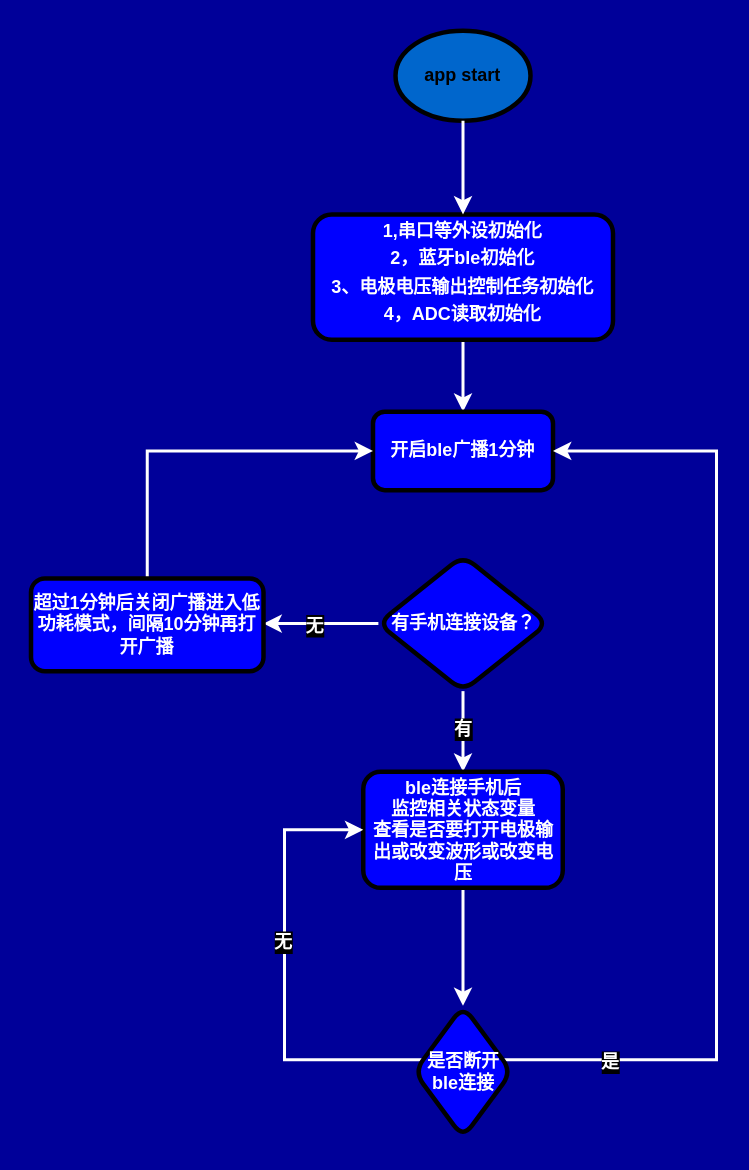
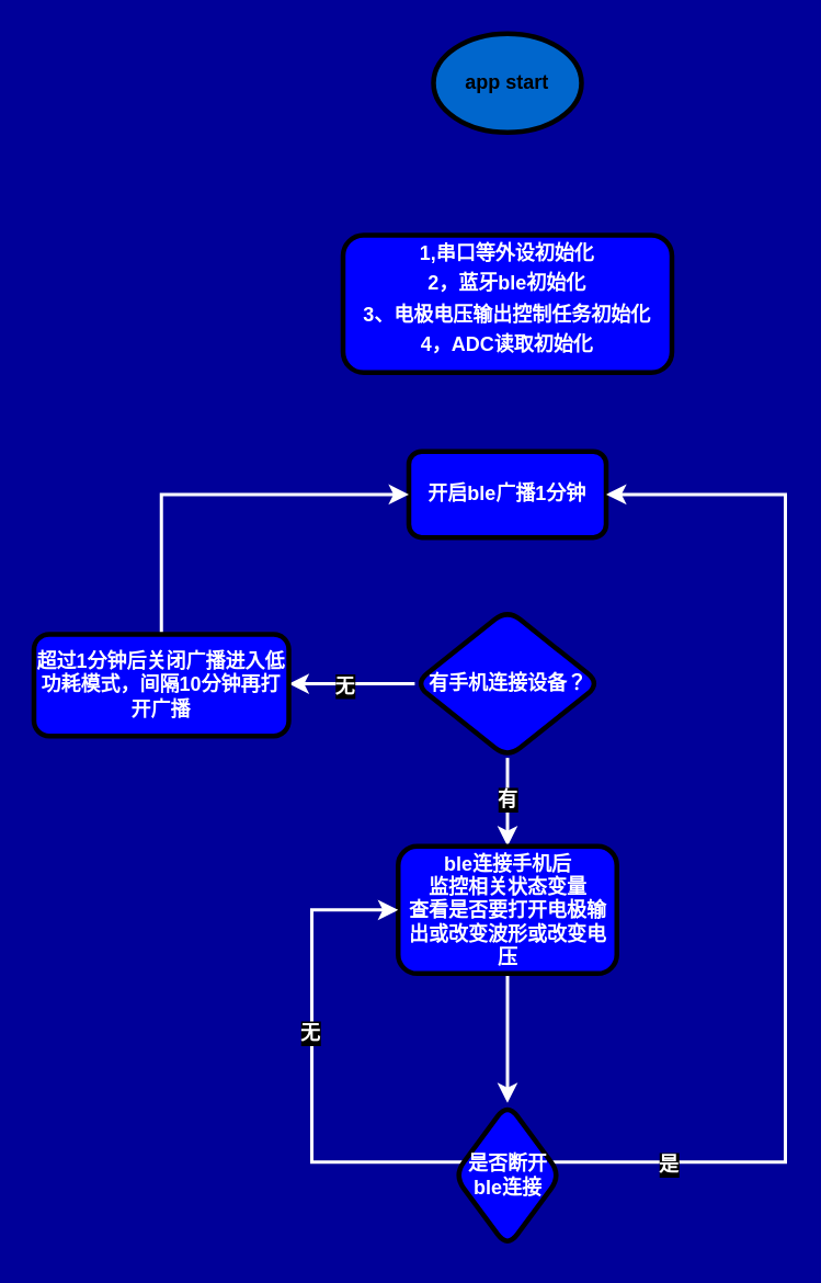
  <mxCell id="0" />
  <mxCell id="1" parent="0" />
- <mxCell id="2" value="" style="edgeStyle=orthogonalEdgeStyle;rounded=0;orthogonalLoop=1;jettySize=auto;html=1;fontColor=#FFFFFF;strokeWidth=2;strokeColor=#FFFFFF;" edge="1" parent="1" source="3" target="6"><mxGeometry relative="1" as="geometry" /></mxCell>
  <mxCell id="3" value="&lt;p style=&quot;margin: 4px 0px 0px; text-align: center;&quot;&gt;&lt;font color=&quot;#ffffff&quot;&gt;1,串口等外设初始化&lt;/font&gt;&lt;/p&gt;&lt;p style=&quot;margin: 4px 0px 0px; text-align: center;&quot;&gt;&lt;font color=&quot;#ffffff&quot;&gt;2，蓝牙ble初始化&lt;/font&gt;&lt;/p&gt;&lt;p style=&quot;margin: 4px 0px 0px; text-align: center;&quot;&gt;&lt;font color=&quot;#ffffff&quot;&gt;3、电极电压输出控制任务初始化&lt;/font&gt;&lt;/p&gt;&lt;p style=&quot;margin: 4px 0px 0px; text-align: center;&quot;&gt;&lt;font color=&quot;#ffffff&quot;&gt;4，ADC读取初始化&lt;/font&gt;&lt;/p&gt;" style="verticalAlign=middle;align=center;overflow=fill;fontSize=12;fontFamily=Helvetica;html=1;rounded=1;fontStyle=1;strokeWidth=3;fillColor=#0000FF;" parent="1" vertex="1"><mxGeometry x="208" y="142.5" width="200" height="83.5" as="geometry" /></mxCell>
  <mxCell id="4" value="app start" style="ellipse;whiteSpace=wrap;align=center;verticalAlign=middle;fontStyle=1;strokeWidth=3;fillColor=#0066CC;" parent="1" vertex="1"><mxGeometry x="263" y="20" width="90" height="60" as="geometry" /></mxCell>
- <mxCell id="5" value="" style="edgeStyle=none;noEdgeStyle=1;strokeColor=#FFFFFF;strokeWidth=2" parent="1" source="4" target="3" edge="1"><mxGeometry width="100" height="100" relative="1" as="geometry"><mxPoint x="493" y="104" as="sourcePoint" /><mxPoint x="593" y="4" as="targetPoint" /></mxGeometry></mxCell>
  <mxCell id="6" value="&lt;div&gt;&lt;span style=&quot;color: rgb(255, 255, 255); background-color: initial;&quot;&gt;开启ble广播1分钟&lt;/span&gt;&lt;br&gt;&lt;/div&gt;" style="whiteSpace=wrap;html=1;fillColor=#0000FF;rounded=1;fontStyle=1;strokeWidth=3;" vertex="1" parent="1"><mxGeometry x="248" y="274" width="120" height="52.25" as="geometry" /></mxCell>
  <mxCell id="7" value="" style="edgeStyle=orthogonalEdgeStyle;shape=connector;rounded=0;orthogonalLoop=1;jettySize=auto;html=1;strokeColor=#FFFFFF;strokeWidth=2;align=center;verticalAlign=middle;fontFamily=Helvetica;fontSize=12;fontColor=#FFFFFF;fontStyle=1;labelBackgroundColor=default;endArrow=classic;" edge="1" parent="1" source="11" target="20"><mxGeometry relative="1" as="geometry"><Array as="points"><mxPoint x="209" y="416" /><mxPoint x="209" y="416" /></Array></mxGeometry></mxCell>
  <mxCell id="8" value="无" style="edgeLabel;html=1;align=center;verticalAlign=middle;resizable=0;points=[];rounded=1;strokeColor=default;strokeWidth=3;fontFamily=Helvetica;fontSize=12;fontColor=#FFFFFF;fontStyle=1;fillColor=#0000FF;labelBackgroundColor=#000000;" vertex="1" connectable="0" parent="7"><mxGeometry x="0.12" y="1" relative="1" as="geometry"><mxPoint as="offset" /></mxGeometry></mxCell>
  <mxCell id="9" style="edgeStyle=orthogonalEdgeStyle;shape=connector;rounded=0;orthogonalLoop=1;jettySize=auto;html=1;entryX=0.5;entryY=0;entryDx=0;entryDy=0;strokeColor=#FFFFFF;strokeWidth=2;align=center;verticalAlign=middle;fontFamily=Helvetica;fontSize=12;fontColor=#FFFFFF;fontStyle=1;labelBackgroundColor=default;endArrow=classic;" edge="1" parent="1" source="11" target="13"><mxGeometry relative="1" as="geometry" /></mxCell>
  <mxCell id="10" value="有" style="edgeLabel;html=1;align=center;verticalAlign=middle;resizable=0;points=[];fontFamily=Helvetica;fontSize=12;fontColor=#FFFFFF;fontStyle=1;labelBackgroundColor=#000000;" vertex="1" connectable="0" parent="9"><mxGeometry x="-0.082" y="-1" relative="1" as="geometry"><mxPoint as="offset" /></mxGeometry></mxCell>
  <mxCell id="11" value="&lt;font color=&quot;#ffffff&quot;&gt;有手机连接设备？&lt;/font&gt;" style="rhombus;whiteSpace=wrap;html=1;fillColor=#0000FF;rounded=1;fontStyle=1;strokeWidth=3;" vertex="1" parent="1"><mxGeometry x="251.5" y="370" width="113" height="90.25" as="geometry" /></mxCell>
  <mxCell id="12" value="" style="edgeStyle=orthogonalEdgeStyle;shape=connector;rounded=0;orthogonalLoop=1;jettySize=auto;html=1;strokeColor=#FFFFFF;strokeWidth=2;align=center;verticalAlign=middle;fontFamily=Helvetica;fontSize=11;fontColor=default;labelBackgroundColor=default;endArrow=classic;" edge="1" parent="1" source="13" target="18"><mxGeometry relative="1" as="geometry" /></mxCell>
  <mxCell id="13" value="&lt;font color=&quot;#ffffff&quot;&gt;ble连接手机后&lt;/font&gt;&lt;div&gt;&lt;font color=&quot;#ffffff&quot;&gt;监控相关状态变量&lt;/font&gt;&lt;/div&gt;&lt;div&gt;&lt;font color=&quot;#ffffff&quot;&gt;查看是否要打开电极输出或改变波形或改变电压&lt;/font&gt;&lt;/div&gt;" style="whiteSpace=wrap;html=1;fillColor=#0000FF;rounded=1;fontStyle=1;strokeWidth=3;" vertex="1" parent="1"><mxGeometry x="241.5" y="514" width="133" height="77.38" as="geometry" /></mxCell>
  <mxCell id="14" style="edgeStyle=orthogonalEdgeStyle;shape=connector;rounded=0;orthogonalLoop=1;jettySize=auto;html=1;entryX=0;entryY=0.5;entryDx=0;entryDy=0;strokeColor=#FFFFFF;strokeWidth=2;align=center;verticalAlign=middle;fontFamily=Helvetica;fontSize=12;fontColor=#FFFFFF;fontStyle=1;labelBackgroundColor=default;endArrow=classic;" edge="1" parent="1" source="18" target="13"><mxGeometry relative="1" as="geometry"><Array as="points"><mxPoint x="189" y="706" /><mxPoint x="189" y="553" /></Array></mxGeometry></mxCell>
  <mxCell id="15" value="无" style="edgeLabel;html=1;align=center;verticalAlign=middle;resizable=0;points=[];rounded=1;strokeColor=default;strokeWidth=3;fontFamily=Helvetica;fontSize=12;fontColor=#FFFFFF;fontStyle=1;fillColor=#0000FF;labelBackgroundColor=#000000;" vertex="1" connectable="0" parent="14"><mxGeometry x="0.147" y="2" relative="1" as="geometry"><mxPoint as="offset" /></mxGeometry></mxCell>
  <mxCell id="16" style="edgeStyle=orthogonalEdgeStyle;shape=connector;rounded=0;orthogonalLoop=1;jettySize=auto;html=1;strokeColor=#FFFFFF;strokeWidth=2;align=center;verticalAlign=middle;fontFamily=Helvetica;fontSize=12;fontColor=#FFFFFF;fontStyle=1;labelBackgroundColor=default;endArrow=classic;entryX=1;entryY=0.5;entryDx=0;entryDy=0;" edge="1" parent="1" source="18" target="6"><mxGeometry relative="1" as="geometry"><mxPoint x="525" y="394" as="targetPoint" /><Array as="points"><mxPoint x="477" y="706" /><mxPoint x="477" y="300" /></Array></mxGeometry></mxCell>
  <mxCell id="17" value="是" style="edgeLabel;html=1;align=center;verticalAlign=middle;resizable=0;points=[];rounded=1;strokeColor=default;strokeWidth=3;fontFamily=Helvetica;fontSize=12;fontColor=#FFFFFF;fontStyle=1;fillColor=#0000FF;labelBackgroundColor=#000000;" vertex="1" connectable="0" parent="16"><mxGeometry x="-0.784" y="-1" relative="1" as="geometry"><mxPoint as="offset" /></mxGeometry></mxCell>
  <mxCell id="18" value="是否断开ble连接" style="rhombus;whiteSpace=wrap;html=1;fillColor=#0000FF;rounded=1;fontStyle=1;strokeWidth=3;fontColor=#FFFFFF;labelBorderColor=none;" vertex="1" parent="1"><mxGeometry x="275.5" y="670.07" width="65" height="87.93" as="geometry" /></mxCell>
  <mxCell id="19" style="edgeStyle=orthogonalEdgeStyle;shape=connector;rounded=0;orthogonalLoop=1;jettySize=auto;html=1;entryX=0;entryY=0.5;entryDx=0;entryDy=0;strokeColor=#FFFFFF;strokeWidth=2;align=center;verticalAlign=middle;fontFamily=Helvetica;fontSize=12;fontColor=#FFFFFF;fontStyle=1;labelBackgroundColor=default;endArrow=classic;" edge="1" parent="1" source="20" target="6"><mxGeometry relative="1" as="geometry"><Array as="points"><mxPoint x="98" y="300" /></Array></mxGeometry></mxCell>
  <mxCell id="20" value="&lt;span style=&quot;color: rgb(255, 255, 255);&quot;&gt;超过1分钟后关闭广播进入低功耗模式，间隔10分钟再打开广播&lt;/span&gt;" style="rounded=1;whiteSpace=wrap;html=1;fillColor=#0000FF;fontStyle=1;strokeWidth=3;" vertex="1" parent="1"><mxGeometry x="20" y="385.13" width="155" height="61.88" as="geometry" /></mxCell>
